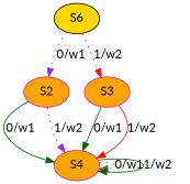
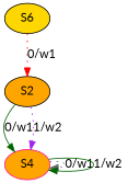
  digraph {
    fontname=Lato
    node [color=black fillcolor=orange fontname=Lato style=filled]
    edge [color=darkgreen fontname=Lato style=dotted]
    n1 [fillcolor=gold label=S6]
-   n2 [color=deeppink label=S2]
-   n3 [color=deeppink label=S3]
+   n2 [label=S2]
    n4 [color=deeppink label=S4]
-   n1 -> n2 [color=purple label="0/w1"]
-   n1 -> n3 [color=red label="1/w2"]
+   n1 -> n2 [color=red label="0/w1"]
    n2 -> n4 [label="0/w1" style=solid]
    n2 -> n4 [color=purple label="1/w2"]
-   n3 -> n4 [label="0/w1" style=solid]
-   n3 -> n4 [color=red label="1/w2" style=solid]
    n4 -> n4 [color=gray40 label="0/w1"]
    n4 -> n4 [label="1/w2" style=solid]
  }
